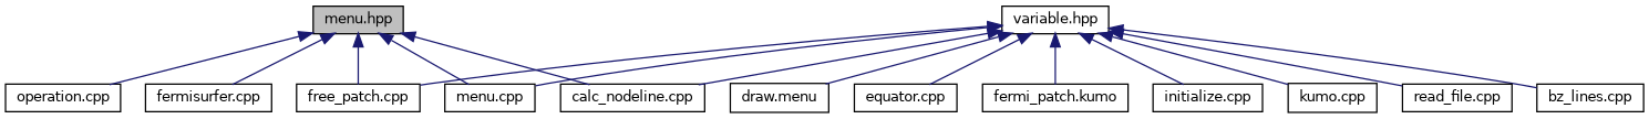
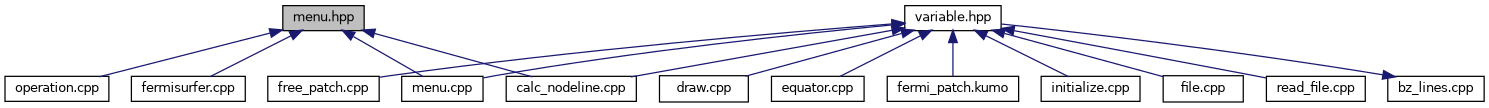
  digraph {
    node [color=black fillcolor=white fontname=Helvetica fontsize=10 shape=record style=filled]
    edge [color=midnightblue dir=back fontname=Helvetica fontsize=10 labelfontname=Helvetica labelfontsize=10 style=solid]
    n1 [fillcolor=grey75 fontcolor=black height=0.2 label="menu.hpp" width=0.4]
    n2 [height=0.2 label="free_patch.cpp" width=0.4]
    n3 [height=0.2 label="menu.cpp" width=0.4]
    n4 [height=0.2 label="operation.cpp" width=0.4]
    n5 [height=0.2 label="fermisurfer.cpp" width=0.4]
    n6 [height=0.2 label="calc_nodeline.cpp" width=0.4]
    n7 [height=0.2 label="variable.hpp" width=0.4]
    n8 [height=0.2 label="bz_lines.cpp" width=0.4]
-   n9 [height=0.2 label="draw.menu" width=0.4]
+   n9 [height=0.2 label="draw.cpp" width=0.4]
    n10 [height=0.2 label="equator.cpp" width=0.4]
    n11 [height=0.2 label="fermi_patch.kumo" width=0.4]
    n12 [height=0.2 label="initialize.cpp" width=0.4]
-   n13 [height=0.2 label="kumo.cpp" width=0.4]
+   n13 [height=0.2 label="file.cpp" width=0.4]
    n14 [height=0.2 label="read_file.cpp" width=0.4]
-   n1 -> n2
    n1 -> n3
    n1 -> n4
    n1 -> n5
    n1 -> n6
    n7 -> n2
    n7 -> n3
    n7 -> n6
-   n7 -> n8
+   n8 -> n7
    n7 -> n9
    n7 -> n10
    n7 -> n11
    n7 -> n12
    n7 -> n13
    n7 -> n14
  }
